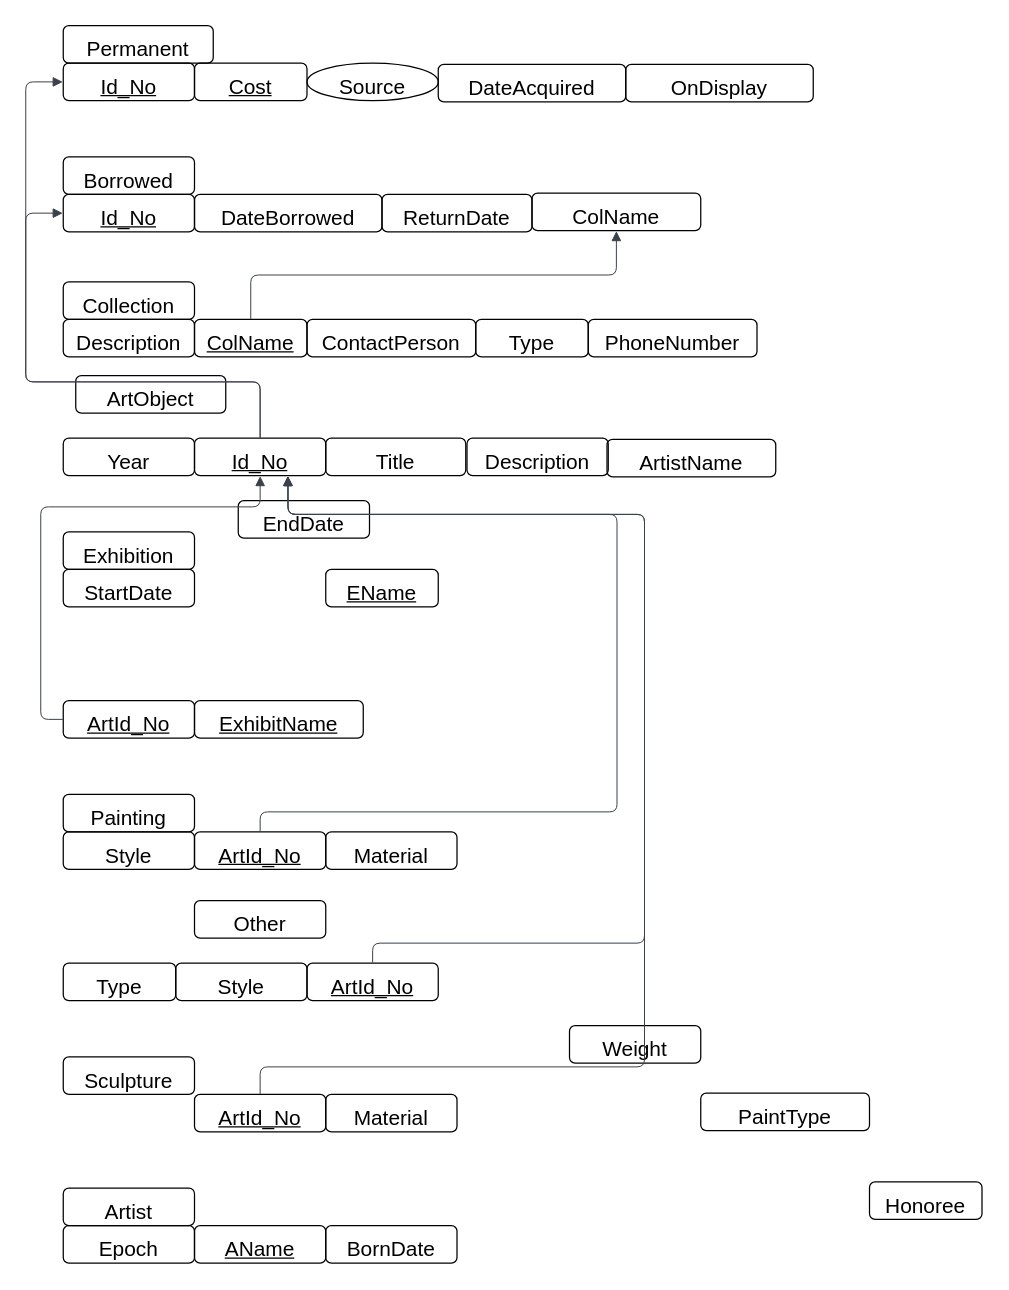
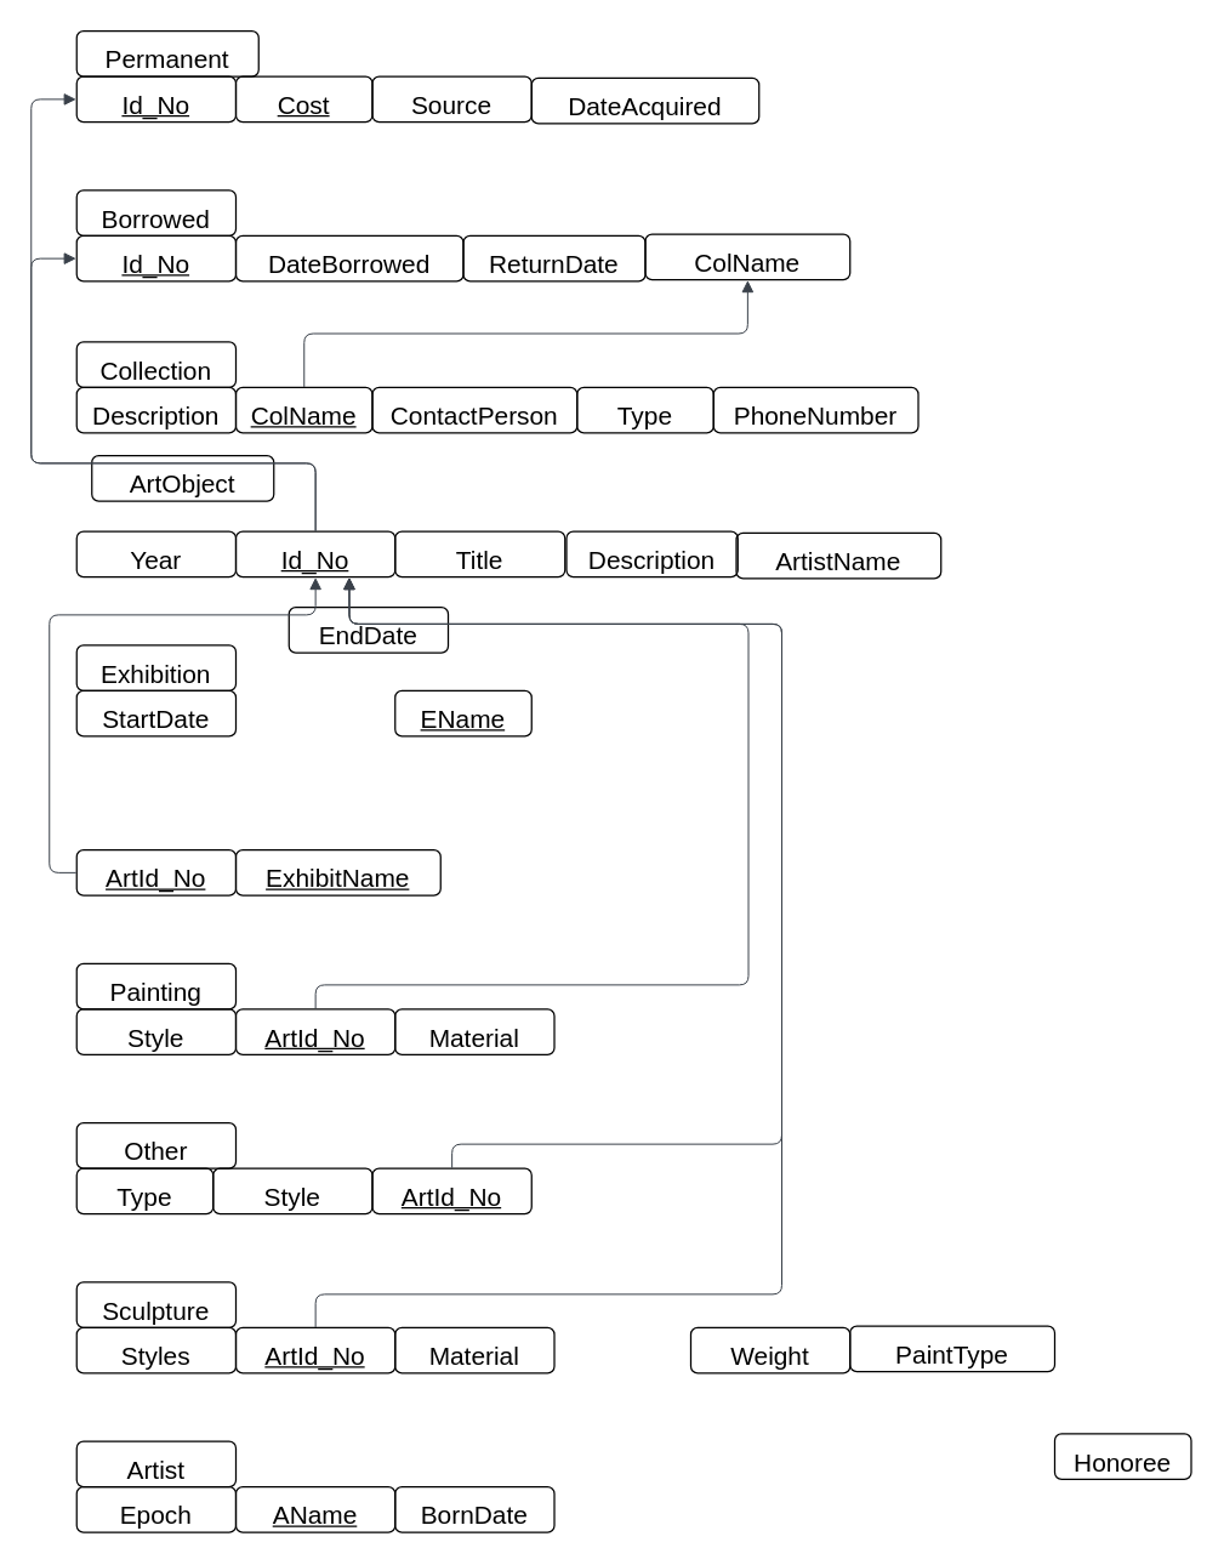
  <mxCell id="0" />
  <mxCell id="1" parent="0" />
  <mxCell id="2" value="Collection" style="html=1;overflow=block;blockSpacing=1;whiteSpace=wrap;fontSize=16.7;spacing=9;strokeColor=#000000;rounded=1;absoluteArcSize=1;arcSize=9;fillColor=none;strokeWidth=NaN;lucidId=z6OhcGJRqZKo;" vertex="1" parent="1"><mxGeometry x="50" y="225" width="105" height="30" as="geometry" /></mxCell>
  <mxCell id="3" value="ColName" style="html=1;overflow=block;blockSpacing=1;whiteSpace=wrap;fontSize=16.7;fontStyle=4;spacing=9;strokeColor=#000000;rounded=1;absoluteArcSize=1;arcSize=9;fillColor=none;strokeWidth=NaN;lucidId=z6OhFYOiw2YT;" vertex="1" parent="1"><mxGeometry x="155" y="255" width="90" height="30" as="geometry" /></mxCell>
  <mxCell id="4" value="Description" style="html=1;overflow=block;blockSpacing=1;whiteSpace=wrap;fontSize=16.7;spacing=9;strokeColor=#000000;rounded=1;absoluteArcSize=1;arcSize=9;fillColor=none;strokeWidth=NaN;lucidId=z6OhiKPOUx.W;" vertex="1" parent="1"><mxGeometry x="50" y="255" width="105" height="30" as="geometry" /></mxCell>
  <mxCell id="5" value="ContactPerson" style="html=1;overflow=block;blockSpacing=1;whiteSpace=wrap;fontSize=16.7;spacing=9;strokeColor=#000000;rounded=1;absoluteArcSize=1;arcSize=9;fillColor=none;strokeWidth=NaN;lucidId=z6OhyAOiYPFw;" vertex="1" parent="1"><mxGeometry x="245" y="255" width="135" height="30" as="geometry" /></mxCell>
  <mxCell id="6" value="Borrowed" style="html=1;overflow=block;blockSpacing=1;whiteSpace=wrap;fontSize=16.7;spacing=9;strokeColor=#000000;rounded=1;absoluteArcSize=1;arcSize=9;fillColor=none;strokeWidth=NaN;lucidId=06OhShUhUDYR;" vertex="1" parent="1"><mxGeometry x="50" width="105" height="30" as="geometry" y="125" /></mxCell>
  <mxCell id="7" value="DateBorrowed" style="html=1;overflow=block;blockSpacing=1;whiteSpace=wrap;fontSize=16.7;spacing=9;strokeColor=#000000;rounded=1;absoluteArcSize=1;arcSize=9;fillColor=none;strokeWidth=NaN;lucidId=06OhBbWzA.Sx;" vertex="1" parent="1"><mxGeometry x="155" y="155" width="150" height="30" as="geometry" /></mxCell>
  <mxCell id="8" value="Id_No" style="html=1;overflow=block;blockSpacing=1;whiteSpace=wrap;fontSize=16.7;fontStyle=4;spacing=9;strokeColor=#000000;rounded=1;absoluteArcSize=1;arcSize=9;fillColor=none;strokeWidth=NaN;lucidId=06Ohtj7bPAB8;" vertex="1" parent="1"><mxGeometry x="50" y="155" width="105" height="30" as="geometry" /></mxCell>
  <mxCell id="9" value="ReturnDate" style="html=1;overflow=block;blockSpacing=1;whiteSpace=wrap;fontSize=16.7;spacing=9;strokeColor=#000000;rounded=1;absoluteArcSize=1;arcSize=9;fillColor=none;strokeWidth=NaN;lucidId=06OhZb7.HwIv;" vertex="1" parent="1"><mxGeometry x="305" y="155" width="120" height="30" as="geometry" /></mxCell>
  <mxCell id="10" value="Exhibition" style="html=1;overflow=block;blockSpacing=1;whiteSpace=wrap;fontSize=16.7;spacing=9;strokeColor=#000000;rounded=1;absoluteArcSize=1;arcSize=9;fillColor=none;strokeWidth=NaN;lucidId=l7OhnkoHDzzh;" vertex="1" parent="1"><mxGeometry x="50" y="425" width="105" height="30" as="geometry" /></mxCell>
  <mxCell id="11" value="EName" style="html=1;overflow=block;blockSpacing=1;whiteSpace=wrap;fontSize=16.7;fontStyle=4;spacing=9;strokeColor=#000000;rounded=1;absoluteArcSize=1;arcSize=9;fillColor=none;strokeWidth=NaN;lucidId=l7Oh36cRQDnZ;" vertex="1" parent="1"><mxGeometry x="260" y="455" width="90" height="30" as="geometry" /></mxCell>
  <mxCell id="12" value="StartDate" style="html=1;overflow=block;blockSpacing=1;whiteSpace=wrap;fontSize=16.7;spacing=9;strokeColor=#000000;rounded=1;absoluteArcSize=1;arcSize=9;fillColor=none;strokeWidth=NaN;lucidId=l7OhfUKPER33;" vertex="1" parent="1"><mxGeometry x="50" y="455" width="105" height="30" as="geometry" /></mxCell>
  <mxCell id="13" value="Type" style="html=1;overflow=block;blockSpacing=1;whiteSpace=wrap;fontSize=16.7;spacing=9;strokeColor=#000000;rounded=1;absoluteArcSize=1;arcSize=9;fillColor=none;strokeWidth=NaN;lucidId=DPVhVUuUjoyy;" vertex="1" parent="1"><mxGeometry x="380" y="255" width="90" height="30" as="geometry" /></mxCell>
  <mxCell id="14" value="PhoneNumber" style="html=1;overflow=block;blockSpacing=1;whiteSpace=wrap;fontSize=16.7;spacing=9;strokeColor=#000000;rounded=1;absoluteArcSize=1;arcSize=9;fillColor=none;strokeWidth=NaN;lucidId=DPVh~spQSDsb;" vertex="1" parent="1"><mxGeometry x="470" y="255" width="135" height="30" as="geometry" /></mxCell>
  <mxCell id="15" value="Permanent" style="html=1;overflow=block;blockSpacing=1;whiteSpace=wrap;fontSize=16.7;spacing=9;strokeColor=#000000;rounded=1;absoluteArcSize=1;arcSize=9;fillColor=none;strokeWidth=NaN;lucidId=HRVhk1lA1T~s;" vertex="1" parent="1"><mxGeometry x="50" y="20" width="120" height="30" as="geometry" /></mxCell>
  <mxCell id="16" value="Cost" style="html=1;overflow=block;blockSpacing=1;whiteSpace=wrap;fontSize=16.7;fontStyle=4;spacing=9;strokeColor=#000000;rounded=1;absoluteArcSize=1;arcSize=9;fillColor=none;strokeWidth=NaN;lucidId=HRVhsQTKawpQ;" vertex="1" parent="1"><mxGeometry x="155" y="50" width="90" height="30" as="geometry" /></mxCell>
  <mxCell id="17" value="Id_No" style="html=1;overflow=block;blockSpacing=1;whiteSpace=wrap;fontSize=16.7;fontStyle=4;spacing=9;strokeColor=#000000;rounded=1;absoluteArcSize=1;arcSize=9;fillColor=none;strokeWidth=NaN;lucidId=HRVh778z.GH.;" vertex="1" parent="1"><mxGeometry x="50" y="50" width="105" height="30" as="geometry" /></mxCell>
  <mxCell id="18" value="ArtObject" style="html=1;overflow=block;blockSpacing=1;whiteSpace=wrap;fontSize=16.7;spacing=9;strokeColor=#000000;rounded=1;absoluteArcSize=1;arcSize=9;fillColor=none;strokeWidth=NaN;lucidId=2RVhFVYXzwJT;" vertex="1" parent="1"><mxGeometry x="60" y="300" width="120" height="30" as="geometry" /></mxCell>
  <mxCell id="19" value="Id_No" style="html=1;overflow=block;blockSpacing=1;whiteSpace=wrap;fontSize=16.7;fontStyle=4;spacing=9;strokeColor=#000000;rounded=1;absoluteArcSize=1;arcSize=9;fillColor=none;strokeWidth=NaN;lucidId=2RVh2l~SY1wu;" vertex="1" parent="1"><mxGeometry x="155" y="350" width="105" height="30" as="geometry" /></mxCell>
  <mxCell id="20" value="Year" style="html=1;overflow=block;blockSpacing=1;whiteSpace=wrap;fontSize=16.7;spacing=9;strokeColor=#000000;rounded=1;absoluteArcSize=1;arcSize=9;fillColor=none;strokeWidth=NaN;lucidId=2RVhnAuz1.Ty;" vertex="1" parent="1"><mxGeometry x="50" y="350" width="105" height="30" as="geometry" /></mxCell>
  <mxCell id="21" value="Description" style="html=1;overflow=block;blockSpacing=1;whiteSpace=wrap;fontSize=16.7;spacing=9;strokeColor=#000000;rounded=1;absoluteArcSize=1;arcSize=9;fillColor=none;strokeWidth=NaN;lucidId=LSVhGU_fYiH8;" vertex="1" parent="1"><mxGeometry x="373" y="350" width="113" height="30" as="geometry" /></mxCell>
  <mxCell id="22" value="Title" style="html=1;overflow=block;blockSpacing=1;whiteSpace=wrap;fontSize=16.7;spacing=9;strokeColor=#000000;rounded=1;absoluteArcSize=1;arcSize=9;fillColor=none;strokeWidth=NaN;lucidId=LSVhs00ke4gj;" vertex="1" parent="1"><mxGeometry x="260" y="350" width="112" height="30" as="geometry" /></mxCell>
  <mxCell id="23" value="" style="html=1;jettySize=18;whiteSpace=wrap;fontSize=13;strokeColor=#3a414a;strokeOpacity=100;strokeWidth=0.8;rounded=1;arcSize=12;edgeStyle=orthogonalEdgeStyle;startArrow=none;endArrow=block;endFill=1;exitX=0.5;exitY=-0.012;exitPerimeter=0;entryX=-0.004;entryY=0.5;entryPerimeter=0;lucidId=HTVhlyadzJpf;" edge="1" parent="1" source="19" target="17"><mxGeometry width="100" height="100" relative="1" as="geometry"><Array as="points"><mxPoint x="208" y="305" /><mxPoint x="20" y="305" /><mxPoint x="20" y="65" /></Array></mxGeometry></mxCell>
  <mxCell id="24" value="" style="html=1;jettySize=18;whiteSpace=wrap;fontSize=13;strokeColor=#3a414a;strokeOpacity=100;strokeWidth=0.8;rounded=1;arcSize=12;edgeStyle=orthogonalEdgeStyle;startArrow=none;endArrow=block;endFill=1;exitX=0.5;exitY=-0.012;exitPerimeter=0;entryX=-0.004;entryY=0.5;entryPerimeter=0;lucidId=7TVhg8g4fRHh;" edge="1" parent="1" source="19" target="8"><mxGeometry width="100" height="100" relative="1" as="geometry"><Array as="points"><mxPoint x="208" y="305" /><mxPoint x="20" y="305" /><mxPoint x="20" y="170" /></Array></mxGeometry></mxCell>
- <mxCell id="25" value="Source" style="ellipse;html=1;overflow=block;blockSpacing=1;whiteSpace=wrap;fontSize=16.7;spacing=9;strokeColor=#000000;absoluteArcSize=1;arcSize=9;fillColor=none;strokeWidth=NaN;lucidId=QVVh2u8bxX6B;" vertex="1" parent="1"><mxGeometry x="245" y="50" width="105" height="30" as="geometry" /></mxCell>
+ <mxCell id="25" value="Source" style="html=1;overflow=block;blockSpacing=1;whiteSpace=wrap;fontSize=16.7;spacing=9;strokeColor=#000000;rounded=1;absoluteArcSize=1;arcSize=9;fillColor=none;strokeWidth=NaN;lucidId=QVVh2u8bxX6B;" vertex="1" parent="1"><mxGeometry x="245" y="50" width="105" height="30" as="geometry" /></mxCell>
  <mxCell id="26" value="DateAcquired" style="html=1;overflow=block;blockSpacing=1;whiteSpace=wrap;fontSize=16.7;spacing=9;strokeColor=#000000;rounded=1;absoluteArcSize=1;arcSize=9;fillColor=none;strokeWidth=NaN;lucidId=QVVhb0YnoQu_;" vertex="1" parent="1"><mxGeometry x="350" y="51" width="150" height="30" as="geometry" /></mxCell>
- <mxCell id="27" value="OnDisplay" style="html=1;overflow=block;blockSpacing=1;whiteSpace=wrap;fontSize=16.7;spacing=9;strokeColor=#000000;rounded=1;absoluteArcSize=1;arcSize=9;fillColor=none;strokeWidth=NaN;lucidId=oWVhpgzm7bF_;" vertex="1" parent="1"><mxGeometry x="500" y="51" width="150" height="30" as="geometry" /></mxCell>
  <mxCell id="28" value="ColName" style="html=1;overflow=block;blockSpacing=1;whiteSpace=wrap;fontSize=16.7;spacing=9;strokeColor=#000000;rounded=1;absoluteArcSize=1;arcSize=9;fillColor=none;strokeWidth=NaN;lucidId=70VhpP5AGjuV;" vertex="1" parent="1"><mxGeometry x="425" y="154" width="135" height="30" as="geometry" /></mxCell>
  <mxCell id="29" value="" style="html=1;jettySize=18;whiteSpace=wrap;fontSize=13;strokeColor=#3a414a;strokeOpacity=100;strokeWidth=0.8;rounded=1;arcSize=12;edgeStyle=orthogonalEdgeStyle;startArrow=none;endArrow=block;endFill=1;exitX=0.5;exitY=-0.012;exitPerimeter=0;entryX=0.5;entryY=1.013;entryPerimeter=0;lucidId=o1Vhxp~lWufo;" edge="1" parent="1" source="3" target="28"><mxGeometry width="100" height="100" relative="1" as="geometry"><Array as="points" /></mxGeometry></mxCell>
  <mxCell id="30" value="EndDate" style="html=1;overflow=block;blockSpacing=1;whiteSpace=wrap;fontSize=16.7;spacing=9;strokeColor=#000000;rounded=1;absoluteArcSize=1;arcSize=9;fillColor=none;strokeWidth=NaN;lucidId=J3Vh3YbZTTIE;" vertex="1" parent="1"><mxGeometry x="190" y="400" width="105" height="30" as="geometry" /></mxCell>
  <mxCell id="31" value="ArtId_No" style="html=1;overflow=block;blockSpacing=1;whiteSpace=wrap;fontSize=16.7;fontStyle=4;spacing=9;strokeColor=#000000;rounded=1;absoluteArcSize=1;arcSize=9;fillColor=none;strokeWidth=NaN;lucidId=f4Vh6IjCRE0N;" vertex="1" parent="1"><mxGeometry x="50" y="560" width="105" height="30" as="geometry" /></mxCell>
  <mxCell id="32" value="ExhibitName" style="html=1;overflow=block;blockSpacing=1;whiteSpace=wrap;fontSize=16.7;fontStyle=4;spacing=9;strokeColor=#000000;rounded=1;absoluteArcSize=1;arcSize=9;fillColor=none;strokeWidth=NaN;lucidId=f4VhyrElFNet;" vertex="1" parent="1"><mxGeometry x="155" y="560" width="135" height="30" as="geometry" /></mxCell>
  <mxCell id="33" value="" style="html=1;jettySize=18;whiteSpace=wrap;fontSize=13;strokeColor=#3a414a;strokeOpacity=100;strokeWidth=0.8;rounded=1;arcSize=12;edgeStyle=orthogonalEdgeStyle;startArrow=none;endArrow=block;endFill=1;exitX=-0.004;exitY=0.5;exitPerimeter=0;entryX=0.5;entryY=1.012;entryPerimeter=0;lucidId=i5Vh5s6amjdB;" edge="1" parent="1" source="31" target="19"><mxGeometry width="100" height="100" relative="1" as="geometry"><Array as="points"><mxPoint x="32" y="575" /><mxPoint x="32" y="405" /><mxPoint x="208" y="405" /></Array></mxGeometry></mxCell>
  <mxCell id="34" value="Painting" style="html=1;overflow=block;blockSpacing=1;whiteSpace=wrap;fontSize=16.7;spacing=9;strokeColor=#000000;rounded=1;absoluteArcSize=1;arcSize=9;fillColor=none;strokeWidth=NaN;lucidId=ebWhU4pU5aa8;" vertex="1" parent="1"><mxGeometry x="50" y="635" width="105" height="30" as="geometry" /></mxCell>
  <mxCell id="35" value="Material" style="html=1;overflow=block;blockSpacing=1;whiteSpace=wrap;fontSize=16.7;spacing=9;strokeColor=#000000;rounded=1;absoluteArcSize=1;arcSize=9;fillColor=none;strokeWidth=NaN;lucidId=ebWhhy0-B8kS;" vertex="1" parent="1"><mxGeometry x="260" y="665" width="105" height="30" as="geometry" /></mxCell>
  <mxCell id="36" value="Style" style="html=1;overflow=block;blockSpacing=1;whiteSpace=wrap;fontSize=16.7;spacing=9;strokeColor=#000000;rounded=1;absoluteArcSize=1;arcSize=9;fillColor=none;strokeWidth=NaN;lucidId=ebWhHU~bRM-j;" vertex="1" parent="1"><mxGeometry x="50" y="665" width="105" height="30" as="geometry" /></mxCell>
  <mxCell id="37" value="ArtId_No" style="html=1;overflow=block;blockSpacing=1;whiteSpace=wrap;fontSize=16.7;fontStyle=4;spacing=9;strokeColor=#000000;rounded=1;absoluteArcSize=1;arcSize=9;fillColor=none;strokeWidth=NaN;lucidId=ebWhjD3c_DRG;" vertex="1" parent="1"><mxGeometry x="155" y="665" width="105" height="30" as="geometry" /></mxCell>
- <mxCell id="38" value="Other" style="html=1;overflow=block;blockSpacing=1;whiteSpace=wrap;fontSize=16.7;spacing=9;strokeColor=#000000;rounded=1;absoluteArcSize=1;arcSize=9;fillColor=none;strokeWidth=NaN;lucidId=obWh4gxXi3Te;" vertex="1" parent="1"><mxGeometry x="155" y="720" width="105" height="30" as="geometry" /></mxCell>
+ <mxCell id="38" value="Other" style="html=1;overflow=block;blockSpacing=1;whiteSpace=wrap;fontSize=16.7;spacing=9;strokeColor=#000000;rounded=1;absoluteArcSize=1;arcSize=9;fillColor=none;strokeWidth=NaN;lucidId=obWh4gxXi3Te;" vertex="1" parent="1"><mxGeometry x="50" y="740" width="105" height="30" as="geometry" /></mxCell>
  <mxCell id="39" value="ArtId_No" style="html=1;overflow=block;blockSpacing=1;whiteSpace=wrap;fontSize=16.7;fontStyle=4;spacing=9;strokeColor=#000000;rounded=1;absoluteArcSize=1;arcSize=9;fillColor=none;strokeWidth=NaN;lucidId=obWh5pjX~.Bz;" vertex="1" parent="1"><mxGeometry x="245" y="770" width="105" height="30" as="geometry" /></mxCell>
  <mxCell id="40" value="Type" style="html=1;overflow=block;blockSpacing=1;whiteSpace=wrap;fontSize=16.7;spacing=9;strokeColor=#000000;rounded=1;absoluteArcSize=1;arcSize=9;fillColor=none;strokeWidth=NaN;lucidId=obWh15mnABlZ;" vertex="1" parent="1"><mxGeometry x="50" y="770" width="90" height="30" as="geometry" /></mxCell>
  <mxCell id="41" value="Style" style="html=1;overflow=block;blockSpacing=1;whiteSpace=wrap;fontSize=16.7;spacing=9;strokeColor=#000000;rounded=1;absoluteArcSize=1;arcSize=9;fillColor=none;strokeWidth=NaN;lucidId=obWhUZgS65qC;" vertex="1" parent="1"><mxGeometry x="140" y="770" width="105" height="30" as="geometry" /></mxCell>
  <mxCell id="42" value="Sculpture" style="html=1;overflow=block;blockSpacing=1;whiteSpace=wrap;fontSize=16.7;spacing=9;strokeColor=#000000;rounded=1;absoluteArcSize=1;arcSize=9;fillColor=none;strokeWidth=NaN;lucidId=YcWh48UqgWhw;" vertex="1" parent="1"><mxGeometry x="50" y="845" width="105" height="30" as="geometry" /></mxCell>
  <mxCell id="43" value="Material" style="html=1;overflow=block;blockSpacing=1;whiteSpace=wrap;fontSize=16.7;spacing=9;strokeColor=#000000;rounded=1;absoluteArcSize=1;arcSize=9;fillColor=none;strokeWidth=NaN;lucidId=YcWhWastKNq_;" vertex="1" parent="1"><mxGeometry x="260" y="875" width="105" height="30" as="geometry" /></mxCell>
+ <mxCell id="44" value="Styles" style="html=1;overflow=block;blockSpacing=1;whiteSpace=wrap;fontSize=16.7;spacing=9;strokeColor=#000000;rounded=1;absoluteArcSize=1;arcSize=9;fillColor=none;strokeWidth=NaN;lucidId=YcWh6adNhkCn;" vertex="1" parent="1"><mxGeometry x="50" y="875" width="105" height="30" as="geometry" /></mxCell>
  <mxCell id="45" value="ArtId_No" style="html=1;overflow=block;blockSpacing=1;whiteSpace=wrap;fontSize=16.7;fontStyle=4;spacing=9;strokeColor=#000000;rounded=1;absoluteArcSize=1;arcSize=9;fillColor=none;strokeWidth=NaN;lucidId=YcWhs6zD1rWx;" vertex="1" parent="1"><mxGeometry x="155" y="875" width="105" height="30" as="geometry" /></mxCell>
- <mxCell id="46" value="Weight" style="html=1;overflow=block;blockSpacing=1;whiteSpace=wrap;fontSize=16.7;spacing=9;strokeColor=#000000;rounded=1;absoluteArcSize=1;arcSize=9;fillColor=none;strokeWidth=NaN;lucidId=BdWhh6PmIsSp;" vertex="1" parent="1"><mxGeometry x="455" y="820" width="105" height="30" as="geometry" /></mxCell>
+ <mxCell id="46" value="Weight" style="html=1;overflow=block;blockSpacing=1;whiteSpace=wrap;fontSize=16.7;spacing=9;strokeColor=#000000;rounded=1;absoluteArcSize=1;arcSize=9;fillColor=none;strokeWidth=NaN;lucidId=BdWhh6PmIsSp;" vertex="1" parent="1"><mxGeometry x="455" y="875" width="105" height="30" as="geometry" /></mxCell>
  <mxCell id="47" value="PaintType" style="html=1;overflow=block;blockSpacing=1;whiteSpace=wrap;fontSize=16.7;spacing=9;strokeColor=#000000;rounded=1;absoluteArcSize=1;arcSize=9;fillColor=none;strokeWidth=NaN;lucidId=.dWhMAGEmdxd;" vertex="1" parent="1"><mxGeometry x="560" y="874" width="135" height="30" as="geometry" /></mxCell>
  <mxCell id="48" value="" style="html=1;jettySize=18;whiteSpace=wrap;fontSize=13;strokeColor=#3a414a;strokeOpacity=100;strokeWidth=0.8;rounded=1;arcSize=12;edgeStyle=orthogonalEdgeStyle;startArrow=none;endArrow=block;endFill=1;exitX=0.5;exitY=-0.012;exitPerimeter=0;entryX=0.712;entryY=1.012;entryPerimeter=0;lucidId=DeWhJckW7gXF;" edge="1" parent="1" source="39" target="19"><mxGeometry width="100" height="100" relative="1" as="geometry"><Array as="points"><mxPoint x="298" y="754" /><mxPoint x="515" y="754" /><mxPoint x="515" y="411" /><mxPoint x="230" y="411" /></Array></mxGeometry></mxCell>
  <mxCell id="49" value="" style="html=1;jettySize=18;whiteSpace=wrap;fontSize=13;strokeColor=#3a414a;strokeOpacity=100;strokeWidth=0.8;rounded=1;arcSize=12;edgeStyle=orthogonalEdgeStyle;startArrow=none;endArrow=block;endFill=1;exitX=0.5;exitY=-0.012;exitPerimeter=0;entryX=0.712;entryY=1.012;entryPerimeter=0;lucidId=UeWhoMFZBrTJ;" edge="1" parent="1" source="45" target="19"><mxGeometry width="100" height="100" relative="1" as="geometry"><Array as="points"><mxPoint x="208" y="853" /><mxPoint x="515" y="853" /><mxPoint x="515" y="411" /><mxPoint x="230" y="411" /></Array></mxGeometry></mxCell>
  <mxCell id="50" value="" style="html=1;jettySize=18;whiteSpace=wrap;fontSize=13;strokeColor=#3a414a;strokeOpacity=100;strokeWidth=0.8;rounded=1;arcSize=12;edgeStyle=orthogonalEdgeStyle;startArrow=none;endArrow=block;endFill=1;exitX=0.5;exitY=-0.012;exitPerimeter=0;entryX=0.712;entryY=1.012;entryPerimeter=0;lucidId=dfWhzPb~fJB5;" edge="1" parent="1" source="37" target="19"><mxGeometry width="100" height="100" relative="1" as="geometry"><Array as="points"><mxPoint x="208" y="649" /><mxPoint x="493" y="649" /><mxPoint x="493" y="411" /><mxPoint x="230" y="411" /></Array></mxGeometry></mxCell>
  <mxCell id="51" value="Honoree" style="html=1;overflow=block;blockSpacing=1;whiteSpace=wrap;fontSize=16.7;spacing=9;strokeColor=#000000;rounded=1;absoluteArcSize=1;arcSize=9;fillColor=none;strokeWidth=NaN;lucidId=X3WhBYvx7_gn;" vertex="1" parent="1"><mxGeometry x="695" y="945" width="90" height="30" as="geometry" /></mxCell>
  <mxCell id="52" value="Artist" style="html=1;overflow=block;blockSpacing=1;whiteSpace=wrap;fontSize=16.7;spacing=9;strokeColor=#000000;rounded=1;absoluteArcSize=1;arcSize=9;fillColor=none;strokeWidth=NaN;lucidId=YgXhCKjidzSr;" vertex="1" parent="1"><mxGeometry x="50" y="950" width="105" height="30" as="geometry" /></mxCell>
  <mxCell id="53" value="BornDate" style="html=1;overflow=block;blockSpacing=1;whiteSpace=wrap;fontSize=16.7;spacing=9;strokeColor=#000000;rounded=1;absoluteArcSize=1;arcSize=9;fillColor=none;strokeWidth=NaN;lucidId=YgXhHYCR~-B6;" vertex="1" parent="1"><mxGeometry x="260" y="980" width="105" height="30" as="geometry" /></mxCell>
  <mxCell id="54" value="Epoch" style="html=1;overflow=block;blockSpacing=1;whiteSpace=wrap;fontSize=16.7;spacing=9;strokeColor=#000000;rounded=1;absoluteArcSize=1;arcSize=9;fillColor=none;strokeWidth=NaN;lucidId=YgXhaE7p1ZRA;" vertex="1" parent="1"><mxGeometry x="50" y="980" width="105" height="30" as="geometry" /></mxCell>
  <mxCell id="55" value="AName" style="html=1;overflow=block;blockSpacing=1;whiteSpace=wrap;fontSize=16.7;fontStyle=4;spacing=9;strokeColor=#000000;rounded=1;absoluteArcSize=1;arcSize=9;fillColor=none;strokeWidth=NaN;lucidId=YgXhOIR~dvD6;" vertex="1" parent="1"><mxGeometry x="155" y="980" width="105" height="30" as="geometry" /></mxCell>
  <mxCell id="56" value="ArtistName" style="html=1;overflow=block;blockSpacing=1;whiteSpace=wrap;fontSize=16.7;spacing=9;strokeColor=#000000;rounded=1;absoluteArcSize=1;arcSize=9;fillColor=none;strokeWidth=NaN;lucidId=aiXhRPzClANE;" vertex="1" parent="1"><mxGeometry x="485" y="351" width="135" height="30" as="geometry" /></mxCell>
